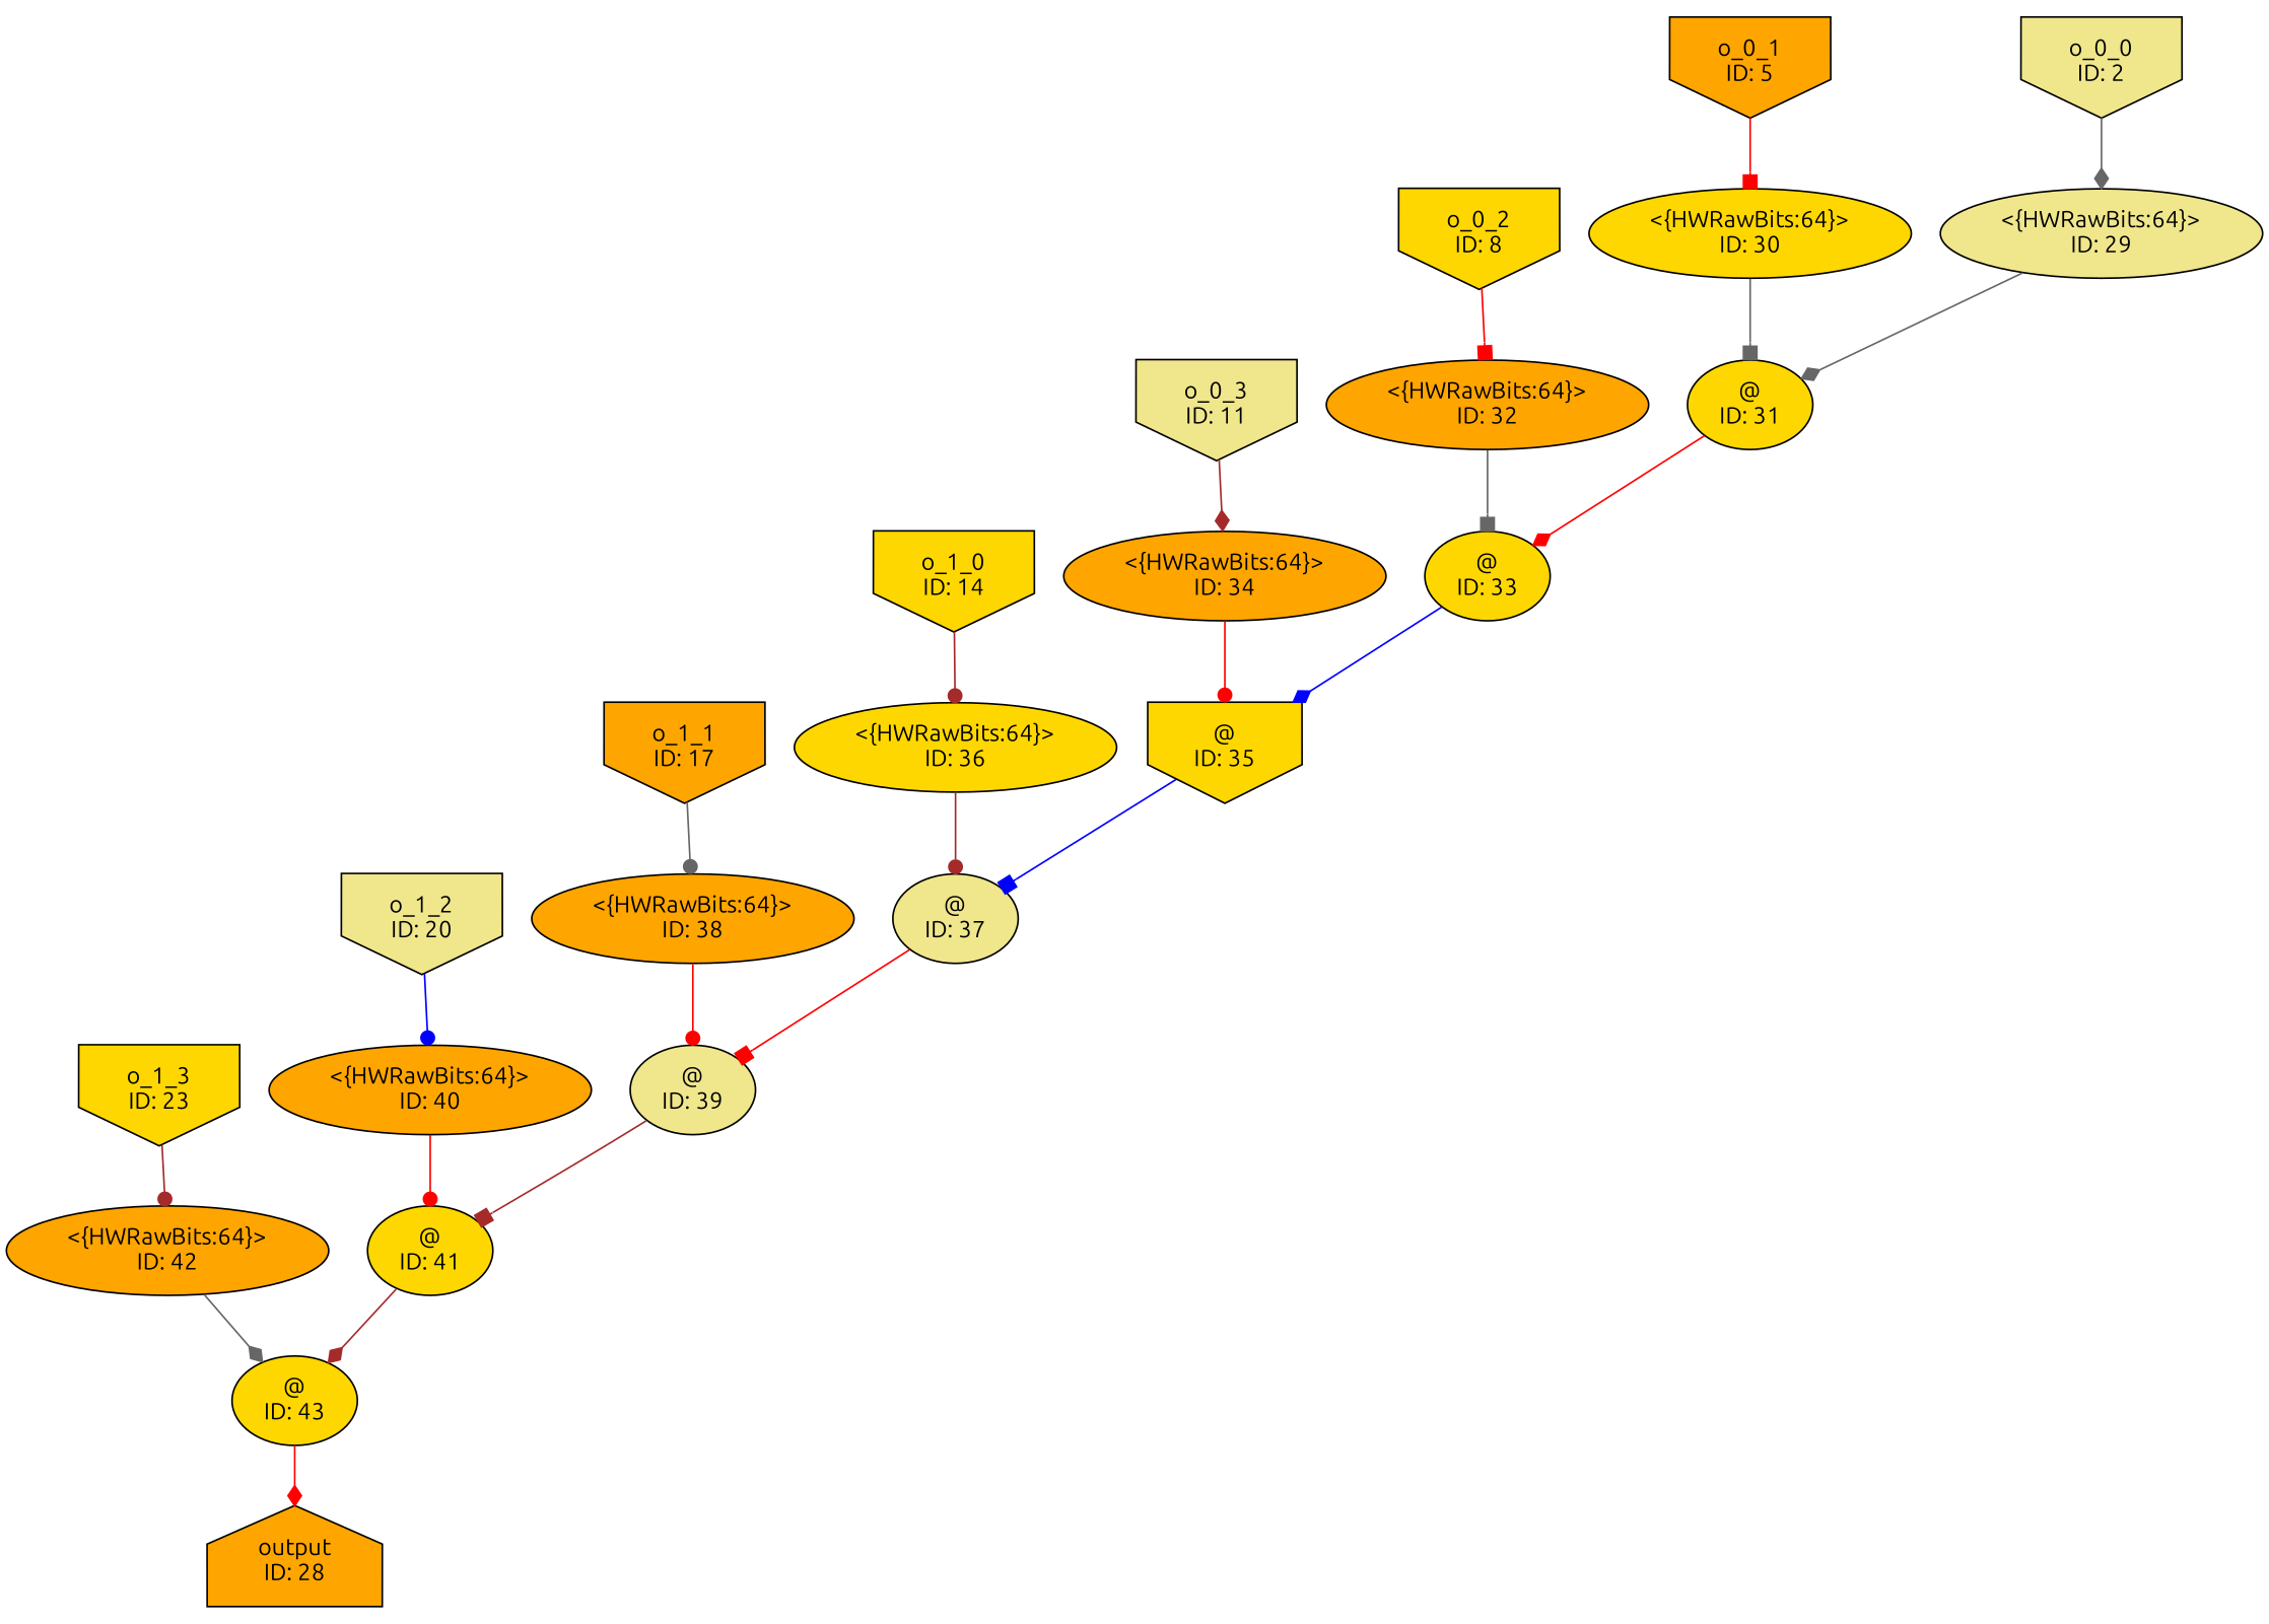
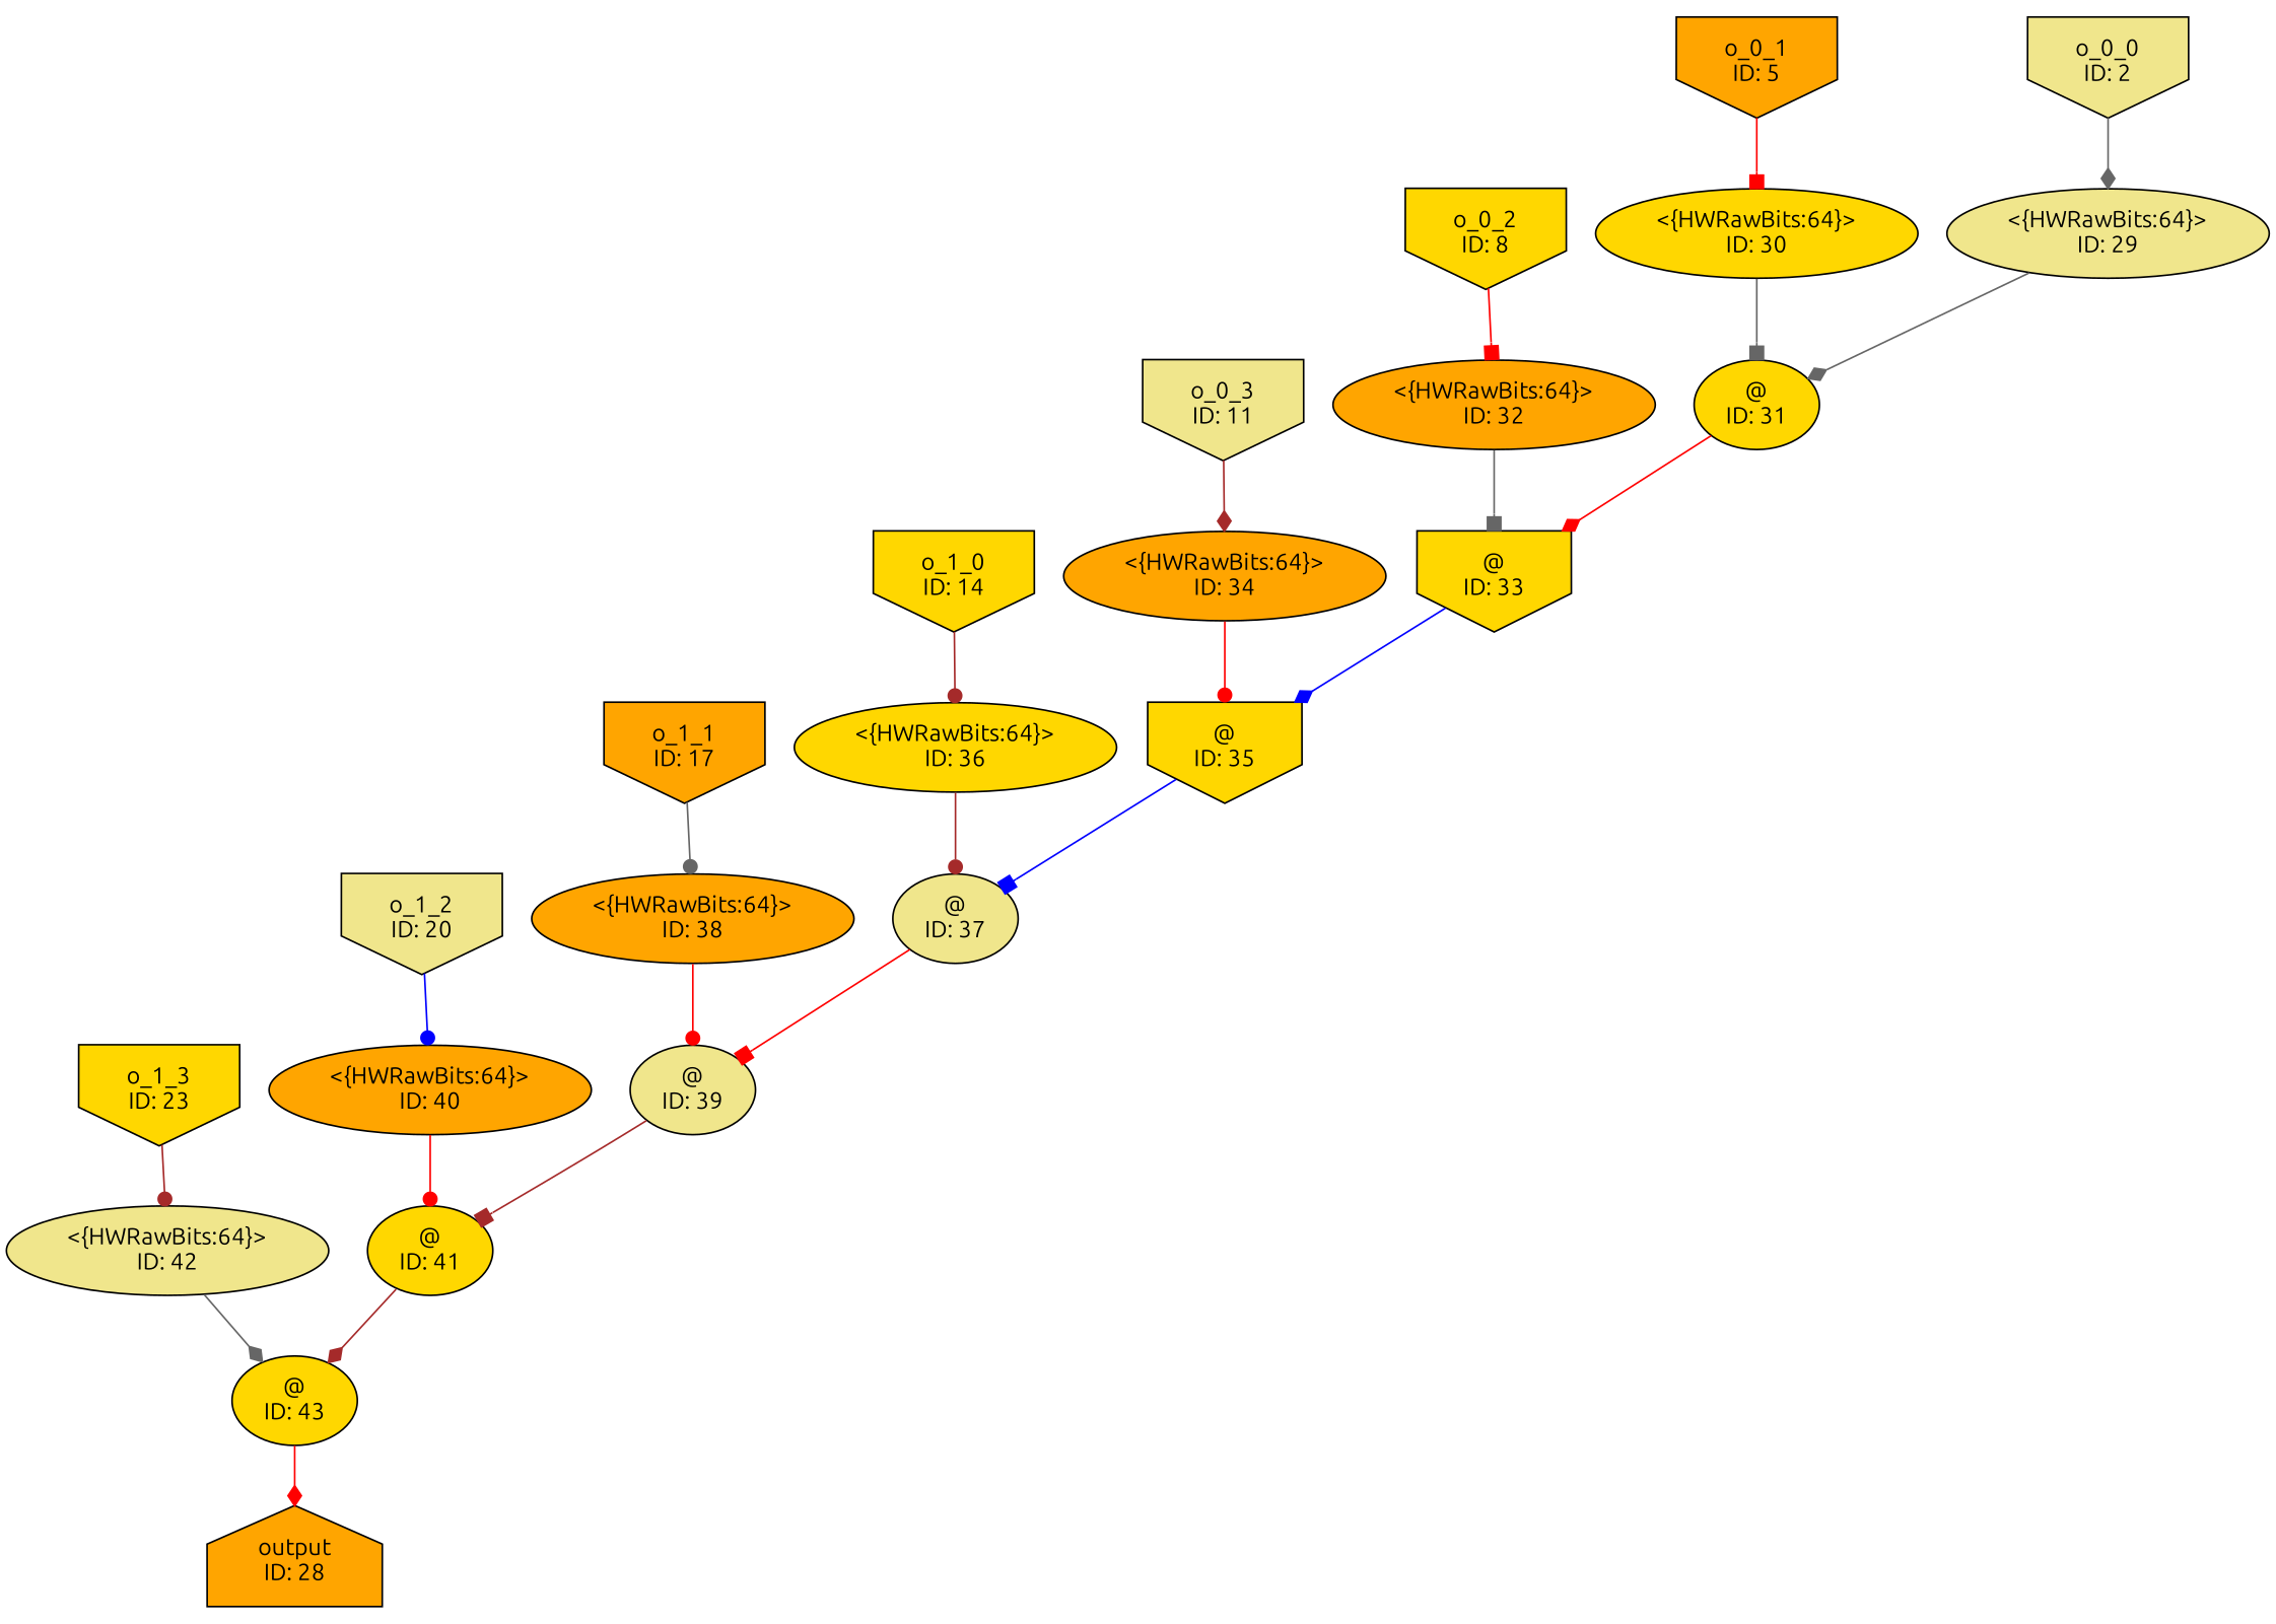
  digraph {
    fontname=Ubuntu
    node [fillcolor=gold fontname=Ubuntu style=filled]
    edge [arrowhead=dot color=red fontname=Ubuntu]
    n1 [label="o_1_3\nID: 23" shape=invhouse]
-   n2 [fillcolor=orange label="<{HWRawBits:64}>\nID: 42"]
+   n2 [fillcolor=khaki label="<{HWRawBits:64}>\nID: 42"]
    n3 [label="@\nID: 43"]
    n4 [fillcolor=orange label="output\nID: 28" shape=house]
    n5 [fillcolor=khaki label="o_1_2\nID: 20" shape=invhouse]
    n6 [fillcolor=orange label="<{HWRawBits:64}>\nID: 40"]
    n7 [label="@\nID: 41"]
    n8 [fillcolor=orange label="o_1_1\nID: 17" shape=invhouse]
    n9 [fillcolor=orange label="<{HWRawBits:64}>\nID: 38"]
    n10 [fillcolor=khaki label="@\nID: 39"]
    n11 [label="o_1_0\nID: 14" shape=invhouse]
    n12 [label="<{HWRawBits:64}>\nID: 36"]
    n13 [fillcolor=khaki label="@\nID: 37"]
    n14 [fillcolor=khaki label="o_0_3\nID: 11" shape=invhouse]
    n15 [fillcolor=orange label="<{HWRawBits:64}>\nID: 34"]
    n16 [label="@\nID: 35" shape=invhouse]
    n17 [label="o_0_2\nID: 8" shape=invhouse]
    n18 [fillcolor=orange label="<{HWRawBits:64}>\nID: 32"]
-   n19 [label="@\nID: 33"]
+   n19 [label="@\nID: 33" shape=invhouse]
    n20 [fillcolor=orange label="o_0_1\nID: 5" shape=invhouse]
    n21 [label="<{HWRawBits:64}>\nID: 30"]
    n22 [label="@\nID: 31"]
    n23 [fillcolor=khaki label="o_0_0\nID: 2" shape=invhouse]
    n24 [fillcolor=khaki label="<{HWRawBits:64}>\nID: 29"]
    n1 -> n2 [color=brown photon_data="EDGE,SrcNode:23,SrcNodePort:data"]
    n2 -> n3 [arrowhead=diamond color=gray40 photon_data="EDGE,SrcNode:42,SrcNodePort:output"]
    n3 -> n4 [arrowhead=diamond photon_data="EDGE,SrcNode:43,SrcNodePort:result"]
    n5 -> n6 [color=blue photon_data="EDGE,SrcNode:20,SrcNodePort:data"]
    n6 -> n7 [photon_data="EDGE,SrcNode:40,SrcNodePort:output"]
    n7 -> n3 [arrowhead=diamond color=brown photon_data="EDGE,SrcNode:41,SrcNodePort:result"]
    n8 -> n9 [color=gray40 photon_data="EDGE,SrcNode:17,SrcNodePort:data"]
    n9 -> n10 [photon_data="EDGE,SrcNode:38,SrcNodePort:output"]
    n10 -> n7 [arrowhead=box color=brown photon_data="EDGE,SrcNode:39,SrcNodePort:result"]
    n11 -> n12 [color=brown photon_data="EDGE,SrcNode:14,SrcNodePort:data"]
    n12 -> n13 [color=brown photon_data="EDGE,SrcNode:36,SrcNodePort:output"]
    n13 -> n10 [arrowhead=box photon_data="EDGE,SrcNode:37,SrcNodePort:result"]
    n14 -> n15 [arrowhead=diamond color=brown photon_data="EDGE,SrcNode:11,SrcNodePort:data"]
    n15 -> n16 [photon_data="EDGE,SrcNode:34,SrcNodePort:output"]
    n16 -> n13 [arrowhead=box color=blue photon_data="EDGE,SrcNode:35,SrcNodePort:result"]
    n17 -> n18 [arrowhead=box photon_data="EDGE,SrcNode:8,SrcNodePort:data"]
    n18 -> n19 [arrowhead=box color=gray40 photon_data="EDGE,SrcNode:32,SrcNodePort:output"]
    n19 -> n16 [arrowhead=diamond color=blue photon_data="EDGE,SrcNode:33,SrcNodePort:result"]
    n20 -> n21 [arrowhead=box photon_data="EDGE,SrcNode:5,SrcNodePort:data"]
    n21 -> n22 [arrowhead=box color=gray40 photon_data="EDGE,SrcNode:30,SrcNodePort:output"]
    n22 -> n19 [arrowhead=diamond photon_data="EDGE,SrcNode:31,SrcNodePort:result"]
    n23 -> n24 [arrowhead=diamond color=gray40 photon_data="EDGE,SrcNode:2,SrcNodePort:data"]
    n24 -> n22 [arrowhead=diamond color=gray40 photon_data="EDGE,SrcNode:29,SrcNodePort:output"]
  }
